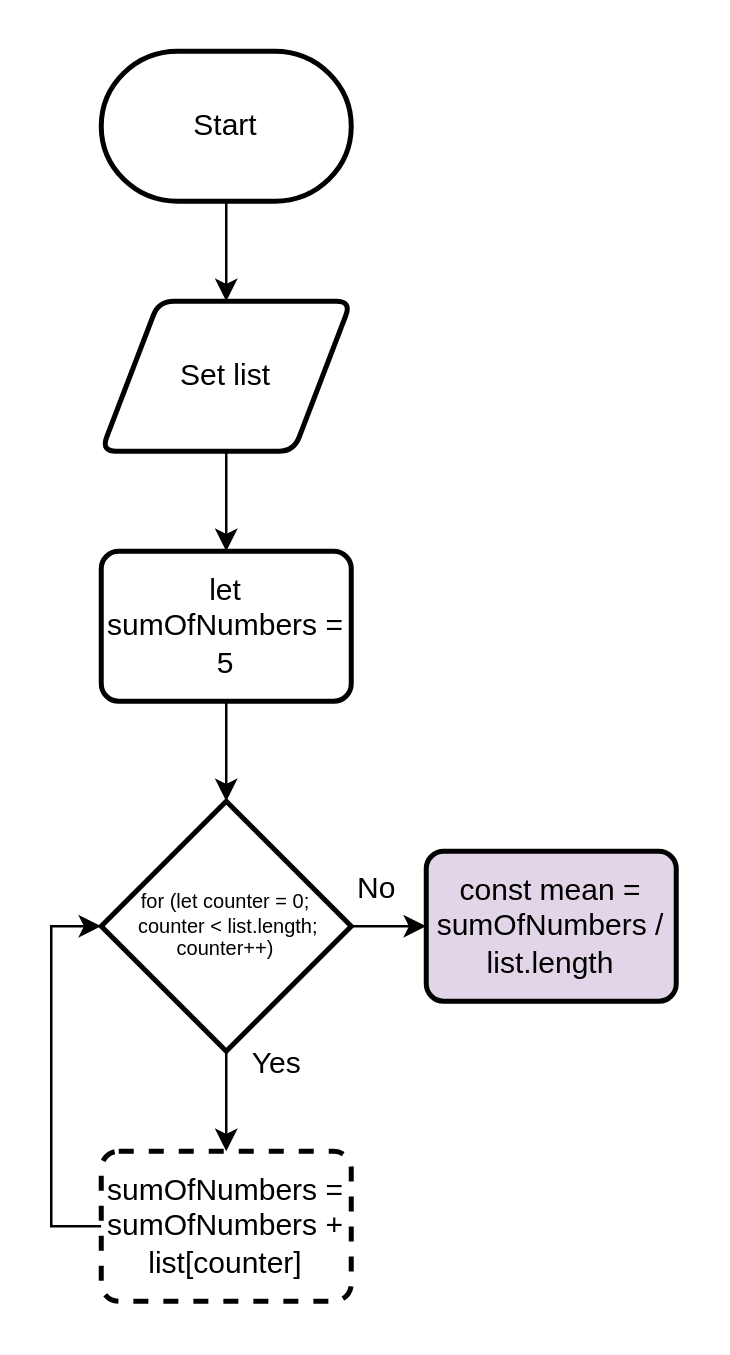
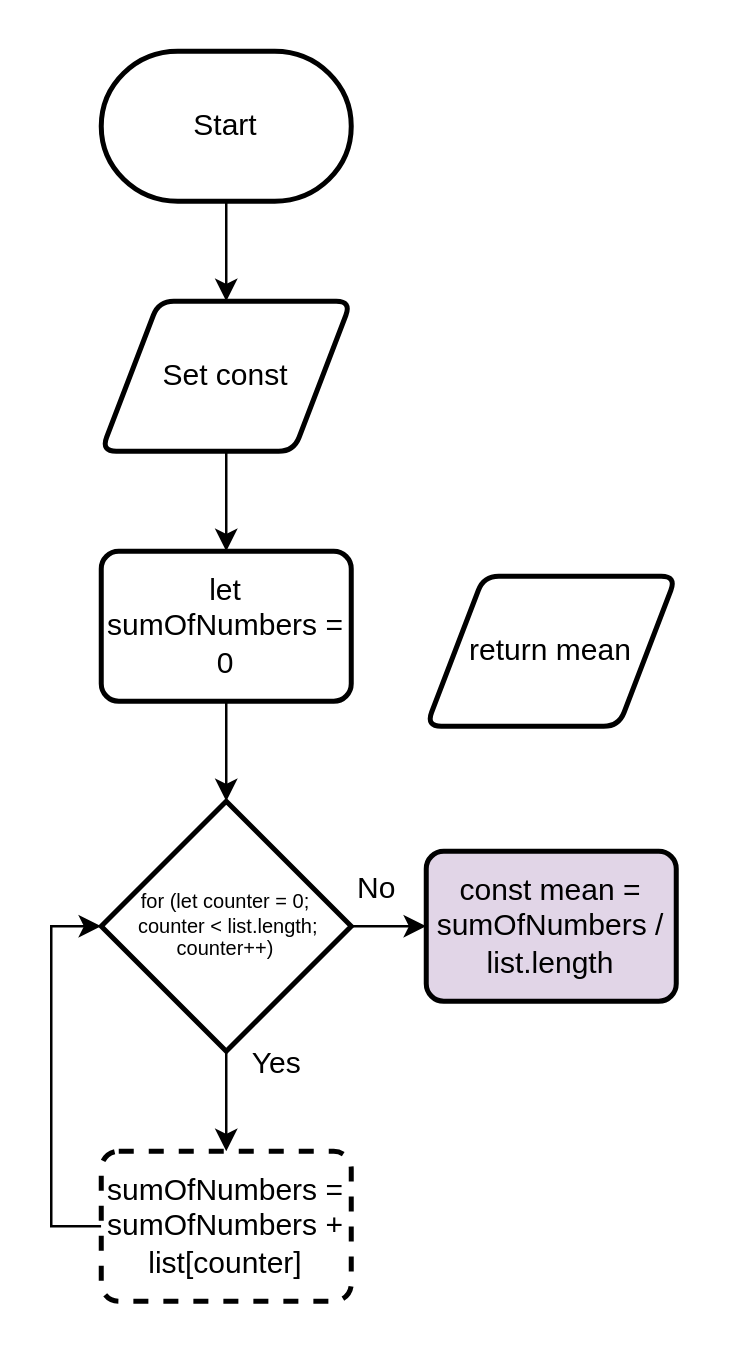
  <mxCell id="0" />
  <mxCell id="1" parent="0" />
  <mxCell id="2" style="edgeStyle=none;html=1;entryX=0.5;entryY=0;entryDx=0;entryDy=0;" parent="1" edge="1"><mxGeometry relative="1" as="geometry"><mxPoint x="90" y="120" as="targetPoint" /><mxPoint x="90" y="80" as="sourcePoint" /></mxGeometry></mxCell>
+ <mxCell id="3" value="return mean" style="shape=parallelogram;html=1;strokeWidth=2;perimeter=parallelogramPerimeter;whiteSpace=wrap;rounded=1;arcSize=12;size=0.23;" parent="1" vertex="1"><mxGeometry x="170" y="230" width="100" height="60" as="geometry" /></mxCell>
  <mxCell id="4" style="edgeStyle=none;html=1;entryX=0.5;entryY=0;entryDx=0;entryDy=0;fontSize=12;" parent="1" edge="1"><mxGeometry relative="1" as="geometry"><mxPoint x="90" y="180" as="sourcePoint" /><mxPoint x="90" y="220" as="targetPoint" /></mxGeometry></mxCell>
- <mxCell id="5" value="Set list" style="shape=parallelogram;html=1;strokeWidth=2;perimeter=parallelogramPerimeter;whiteSpace=wrap;rounded=1;arcSize=12;size=0.23;" parent="1" vertex="1"><mxGeometry x="40" y="120" width="100" height="60" as="geometry" /></mxCell>
+ <mxCell id="5" value="Set const" style="shape=parallelogram;html=1;strokeWidth=2;perimeter=parallelogramPerimeter;whiteSpace=wrap;rounded=1;arcSize=12;size=0.23;" parent="1" vertex="1"><mxGeometry x="40" y="120" width="100" height="60" as="geometry" /></mxCell>
  <mxCell id="6" style="edgeStyle=none;html=1;entryX=0.5;entryY=0;entryDx=0;entryDy=0;" parent="1" edge="1"><mxGeometry relative="1" as="geometry"><mxPoint x="90" y="320" as="targetPoint" /><mxPoint x="90" y="280" as="sourcePoint" /></mxGeometry></mxCell>
- <mxCell id="7" value="let sumOfNumbers = 5" style="rounded=1;whiteSpace=wrap;html=1;absoluteArcSize=1;arcSize=14;strokeWidth=2;" parent="1" vertex="1"><mxGeometry x="40" y="220" width="100" height="60" as="geometry" /></mxCell>
+ <mxCell id="7" value="let sumOfNumbers = 0" style="rounded=1;whiteSpace=wrap;html=1;absoluteArcSize=1;arcSize=14;strokeWidth=2;" parent="1" vertex="1"><mxGeometry x="40" y="220" width="100" height="60" as="geometry" /></mxCell>
  <mxCell id="8" style="edgeStyle=none;html=1;entryX=0.5;entryY=0;entryDx=0;entryDy=0;fontSize=8;" parent="1" source="10" target="12" edge="1"><mxGeometry relative="1" as="geometry" /></mxCell>
  <mxCell id="9" style="edgeStyle=none;html=1;fontSize=8;" parent="1" source="10" target="13" edge="1"><mxGeometry relative="1" as="geometry" /></mxCell>
  <mxCell id="10" value="for (let counter = 0;&lt;br style=&quot;font-size: 8px;&quot;&gt;&amp;nbsp;counter &amp;lt; list.length; counter++)" style="strokeWidth=2;html=1;shape=mxgraph.flowchart.decision;whiteSpace=wrap;fontSize=8;" parent="1" vertex="1"><mxGeometry x="40" y="320" width="100" height="100" as="geometry" /></mxCell>
  <mxCell id="11" style="edgeStyle=orthogonalEdgeStyle;html=1;entryX=0;entryY=0.5;entryDx=0;entryDy=0;entryPerimeter=0;fontSize=8;rounded=0;" parent="1" source="12" target="10" edge="1"><mxGeometry relative="1" as="geometry"><Array as="points"><mxPoint x="20" y="490" /><mxPoint x="20" y="370" /></Array></mxGeometry></mxCell>
  <mxCell id="12" value="sumOfNumbers = sumOfNumbers + list[counter]" style="rounded=1;whiteSpace=wrap;html=1;absoluteArcSize=1;arcSize=14;strokeWidth=2;dashed=1;" parent="1" vertex="1"><mxGeometry x="40" y="460" width="100" height="60" as="geometry" /></mxCell>
  <mxCell id="13" value="const mean = sumOfNumbers / list.length" style="rounded=1;whiteSpace=wrap;html=1;absoluteArcSize=1;arcSize=14;strokeWidth=2;fillColor=#e1d5e7;" parent="1" vertex="1"><mxGeometry x="170" y="340" width="100" height="60" as="geometry" /></mxCell>
  <mxCell id="14" value="Yes" style="text;html=1;align=center;verticalAlign=middle;resizable=0;points=[];autosize=1;strokeColor=none;fillColor=none;fontSize=12;" parent="1" vertex="1"><mxGeometry x="90" y="410" width="40" height="30" as="geometry" /></mxCell>
  <mxCell id="15" value="No" style="text;html=1;align=center;verticalAlign=middle;resizable=0;points=[];autosize=1;strokeColor=none;fillColor=none;fontSize=12;" parent="1" vertex="1"><mxGeometry x="130" y="340" width="40" height="30" as="geometry" /></mxCell>
  <mxCell id="16" value="Start" style="strokeWidth=2;html=1;shape=mxgraph.flowchart.terminator;whiteSpace=wrap;" vertex="1" parent="1"><mxGeometry x="40" y="20" width="100" height="60" as="geometry" /></mxCell>
